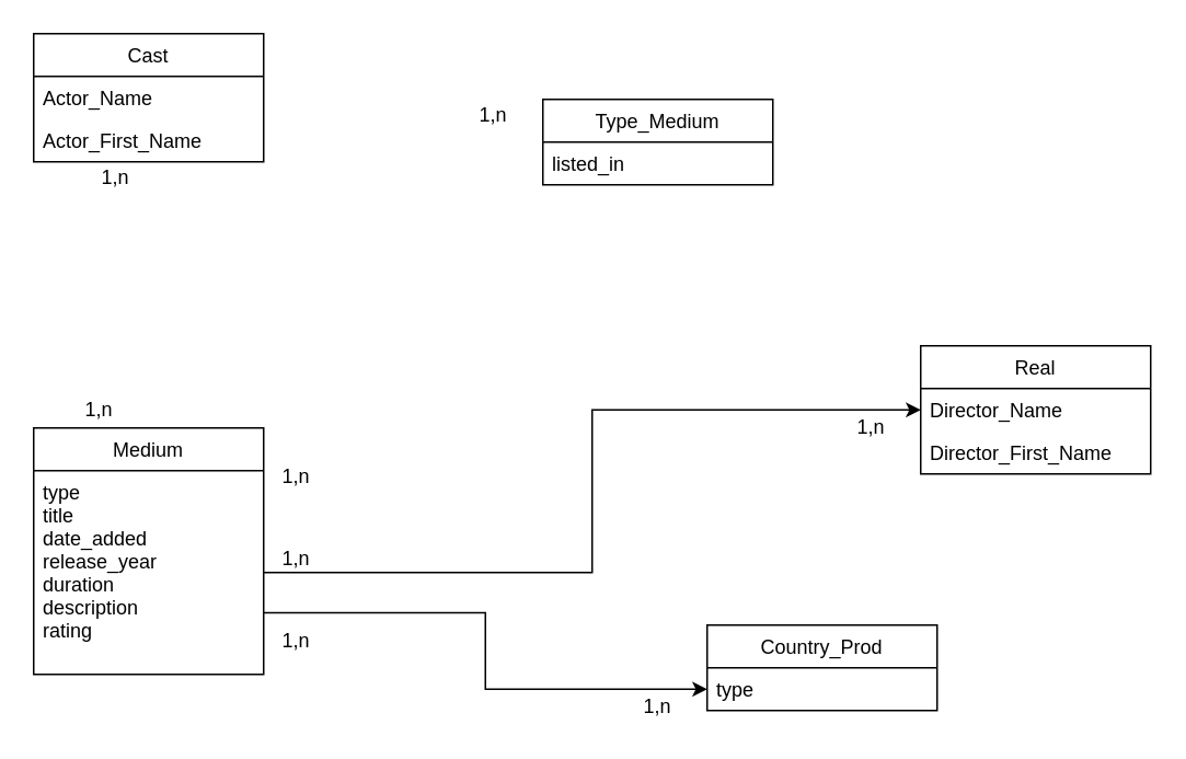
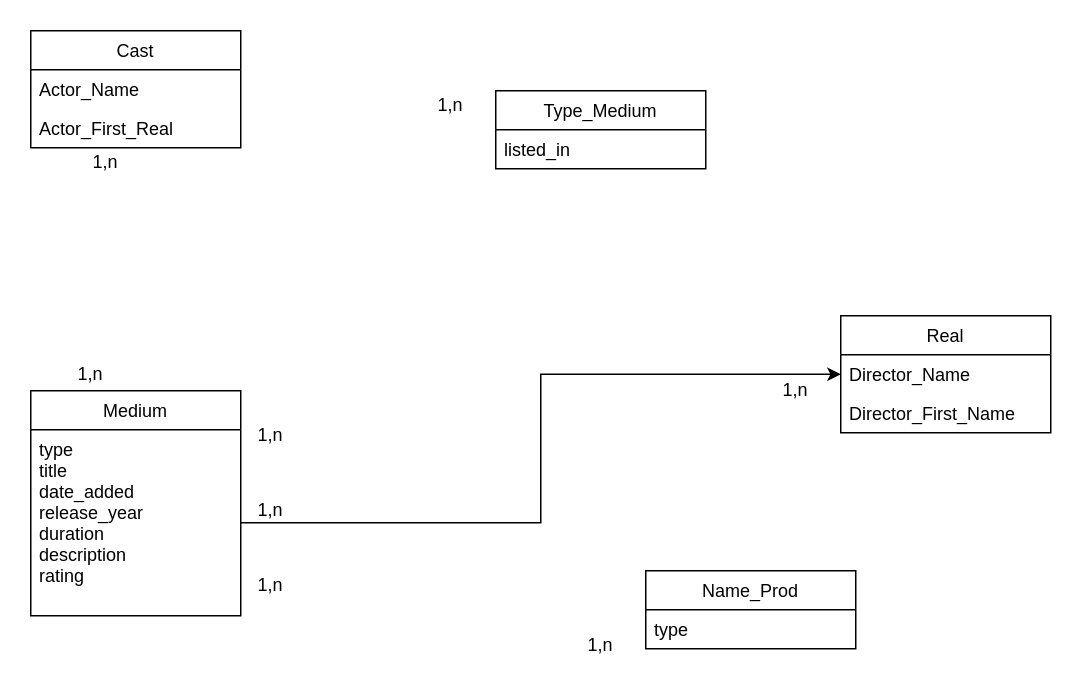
  <mxCell id="0" />
  <mxCell id="1" parent="0" />
  <mxCell id="2" value="Real" style="swimlane;fontStyle=0;childLayout=stackLayout;horizontal=1;startSize=26;fillColor=none;horizontalStack=0;resizeParent=1;resizeParentMax=0;resizeLast=0;collapsible=1;marginBottom=0;" vertex="1" parent="1"><mxGeometry x="560" y="210" width="140" height="78" as="geometry" /></mxCell>
  <mxCell id="3" value="Director_Name" style="text;strokeColor=none;fillColor=none;align=left;verticalAlign=top;spacingLeft=4;spacingRight=4;overflow=hidden;rotatable=0;points=[[0,0.5],[1,0.5]];portConstraint=eastwest;" vertex="1" parent="2"><mxGeometry y="26" width="140" height="26" as="geometry" /></mxCell>
  <mxCell id="4" value="Director_First_Name" style="text;strokeColor=none;fillColor=none;align=left;verticalAlign=top;spacingLeft=4;spacingRight=4;overflow=hidden;rotatable=0;points=[[0,0.5],[1,0.5]];portConstraint=eastwest;" vertex="1" parent="2"><mxGeometry y="52" width="140" height="26" as="geometry" /></mxCell>
  <mxCell id="5" value="Cast" style="swimlane;fontStyle=0;childLayout=stackLayout;horizontal=1;startSize=26;fillColor=none;horizontalStack=0;resizeParent=1;resizeParentMax=0;resizeLast=0;collapsible=1;marginBottom=0;" vertex="1" parent="1"><mxGeometry x="20" y="20" width="140" height="78" as="geometry" /></mxCell>
  <mxCell id="6" value="Actor_Name" style="text;strokeColor=none;fillColor=none;align=left;verticalAlign=top;spacingLeft=4;spacingRight=4;overflow=hidden;rotatable=0;points=[[0,0.5],[1,0.5]];portConstraint=eastwest;" vertex="1" parent="5"><mxGeometry y="26" width="140" height="26" as="geometry" /></mxCell>
- <mxCell id="7" value="Actor_First_Name" style="text;strokeColor=none;fillColor=none;align=left;verticalAlign=top;spacingLeft=4;spacingRight=4;overflow=hidden;rotatable=0;points=[[0,0.5],[1,0.5]];portConstraint=eastwest;" vertex="1" parent="5"><mxGeometry y="52" width="140" height="26" as="geometry" /></mxCell>
+ <mxCell id="7" value="Actor_First_Real" style="text;strokeColor=none;fillColor=none;align=left;verticalAlign=top;spacingLeft=4;spacingRight=4;overflow=hidden;rotatable=0;points=[[0,0.5],[1,0.5]];portConstraint=eastwest;" vertex="1" parent="5"><mxGeometry y="52" width="140" height="26" as="geometry" /></mxCell>
  <mxCell id="8" value="Type_Medium" style="swimlane;fontStyle=0;childLayout=stackLayout;horizontal=1;startSize=26;fillColor=none;horizontalStack=0;resizeParent=1;resizeParentMax=0;resizeLast=0;collapsible=1;marginBottom=0;" vertex="1" parent="1"><mxGeometry x="330" y="60" width="140" height="52" as="geometry" /></mxCell>
  <mxCell id="9" value="listed_in" style="text;strokeColor=none;fillColor=none;align=left;verticalAlign=top;spacingLeft=4;spacingRight=4;overflow=hidden;rotatable=0;points=[[0,0.5],[1,0.5]];portConstraint=eastwest;" vertex="1" parent="8"><mxGeometry y="26" width="140" height="26" as="geometry" /></mxCell>
- <mxCell id="10" style="edgeStyle=orthogonalEdgeStyle;rounded=0;orthogonalLoop=1;jettySize=auto;html=1;exitX=1;exitY=0.75;exitDx=0;exitDy=0;entryX=0;entryY=0.5;entryDx=0;entryDy=0;" edge="1" parent="1" source="11" target="15"><mxGeometry relative="1" as="geometry" /></mxCell>
  <mxCell id="11" value="Medium" style="swimlane;fontStyle=0;childLayout=stackLayout;horizontal=1;startSize=26;fillColor=none;horizontalStack=0;resizeParent=1;resizeParentMax=0;resizeLast=0;collapsible=1;marginBottom=0;" vertex="1" parent="1"><mxGeometry x="20" y="260" width="140" height="150" as="geometry" /></mxCell>
  <mxCell id="12" value="type&#10;title&#10;date_added&#10;release_year&#10;duration&#10;description&#10;rating&#10;&#10;&#10;" style="text;strokeColor=none;fillColor=none;align=left;verticalAlign=top;spacingLeft=4;spacingRight=4;overflow=hidden;rotatable=0;points=[[0,0.5],[1,0.5]];portConstraint=eastwest;" vertex="1" parent="11"><mxGeometry y="26" width="140" height="124" as="geometry" /></mxCell>
  <mxCell id="13" style="edgeStyle=orthogonalEdgeStyle;rounded=0;orthogonalLoop=1;jettySize=auto;html=1;entryX=0;entryY=0.5;entryDx=0;entryDy=0;" edge="1" parent="1" source="12" target="3"><mxGeometry relative="1" as="geometry" /></mxCell>
- <mxCell id="14" value="Country_Prod" style="swimlane;fontStyle=0;childLayout=stackLayout;horizontal=1;startSize=26;fillColor=none;horizontalStack=0;resizeParent=1;resizeParentMax=0;resizeLast=0;collapsible=1;marginBottom=0;" vertex="1" parent="1"><mxGeometry x="430" y="380" width="140" height="52" as="geometry" /></mxCell>
+ <mxCell id="14" value="Name_Prod" style="swimlane;fontStyle=0;childLayout=stackLayout;horizontal=1;startSize=26;fillColor=none;horizontalStack=0;resizeParent=1;resizeParentMax=0;resizeLast=0;collapsible=1;marginBottom=0;" vertex="1" parent="1"><mxGeometry x="430" y="380" width="140" height="52" as="geometry" /></mxCell>
  <mxCell id="15" value="type" style="text;strokeColor=none;fillColor=none;align=left;verticalAlign=top;spacingLeft=4;spacingRight=4;overflow=hidden;rotatable=0;points=[[0,0.5],[1,0.5]];portConstraint=eastwest;" vertex="1" parent="14"><mxGeometry y="26" width="140" height="26" as="geometry" /></mxCell>
  <mxCell id="16" value="1,n" style="text;html=1;strokeColor=none;fillColor=none;align=center;verticalAlign=middle;whiteSpace=wrap;rounded=0;" vertex="1" parent="1"><mxGeometry x="160" y="280" width="40" height="20" as="geometry" /></mxCell>
  <mxCell id="17" value="1,n" style="text;html=1;strokeColor=none;fillColor=none;align=center;verticalAlign=middle;whiteSpace=wrap;rounded=0;" vertex="1" parent="1"><mxGeometry x="40" y="239" width="40" height="20" as="geometry" /></mxCell>
  <mxCell id="18" value="1,n" style="text;html=1;strokeColor=none;fillColor=none;align=center;verticalAlign=middle;whiteSpace=wrap;rounded=0;" vertex="1" parent="1"><mxGeometry x="50" y="98" width="40" height="20" as="geometry" /></mxCell>
  <mxCell id="19" value="1,n" style="text;html=1;strokeColor=none;fillColor=none;align=center;verticalAlign=middle;whiteSpace=wrap;rounded=0;" vertex="1" parent="1"><mxGeometry x="160" y="330" width="40" height="20" as="geometry" /></mxCell>
  <mxCell id="20" value="1,n" style="text;html=1;strokeColor=none;fillColor=none;align=center;verticalAlign=middle;whiteSpace=wrap;rounded=0;" vertex="1" parent="1"><mxGeometry x="280" y="60" width="40" height="20" as="geometry" /></mxCell>
  <mxCell id="21" value="1,n" style="text;html=1;strokeColor=none;fillColor=none;align=center;verticalAlign=middle;whiteSpace=wrap;rounded=0;" vertex="1" parent="1"><mxGeometry x="160" y="380" width="40" height="20" as="geometry" /></mxCell>
  <mxCell id="22" value="1,n" style="text;html=1;strokeColor=none;fillColor=none;align=center;verticalAlign=middle;whiteSpace=wrap;rounded=0;" vertex="1" parent="1"><mxGeometry x="380" y="420" width="40" height="20" as="geometry" /></mxCell>
  <mxCell id="23" value="1,n" style="text;html=1;strokeColor=none;fillColor=none;align=center;verticalAlign=middle;whiteSpace=wrap;rounded=0;" vertex="1" parent="1"><mxGeometry x="510" y="250" width="40" height="20" as="geometry" /></mxCell>
